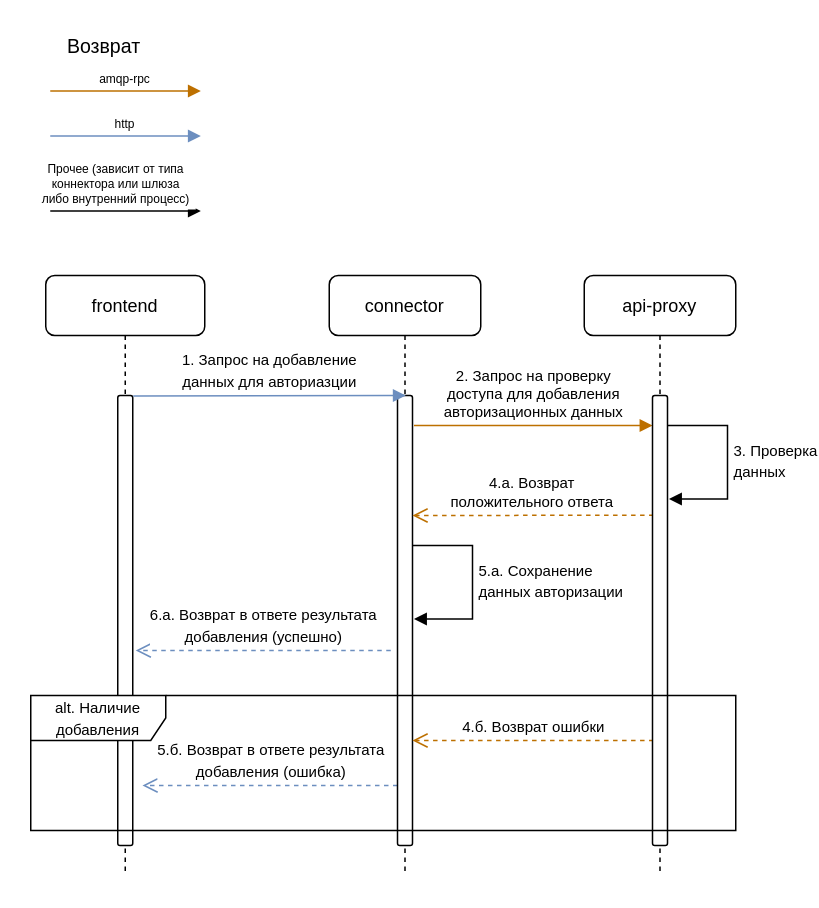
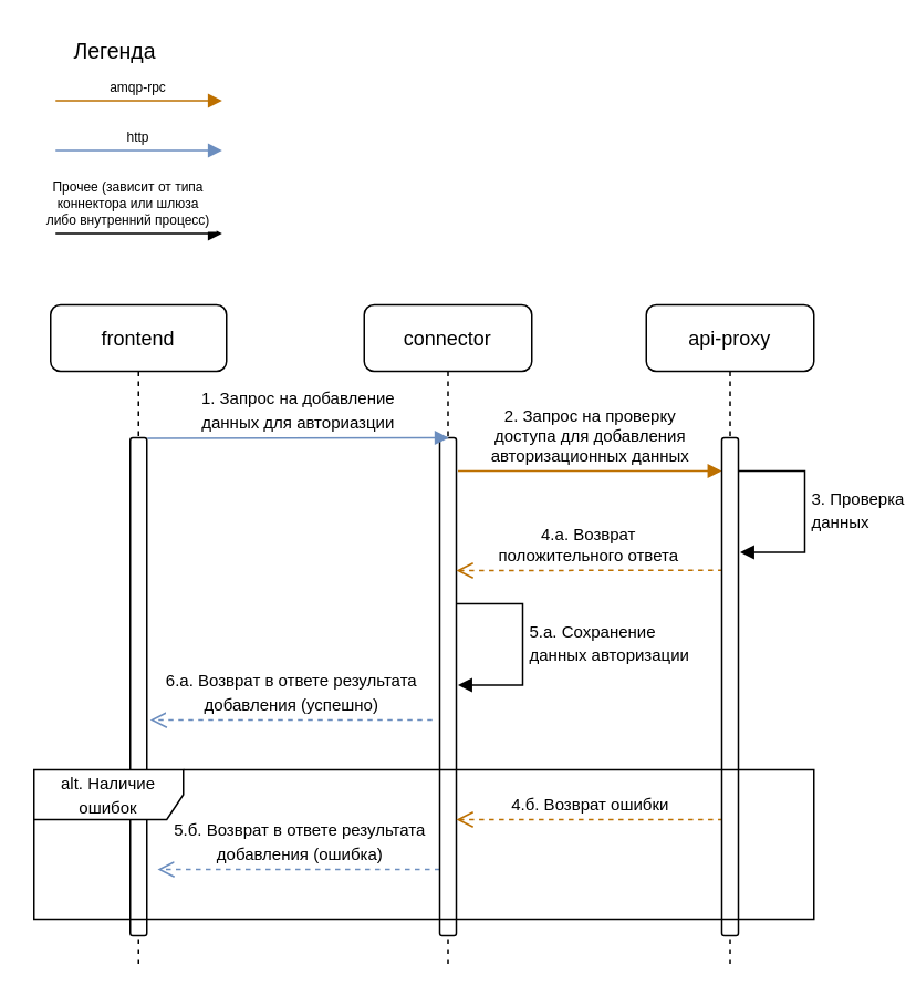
  <mxCell id="0" />
  <mxCell id="1" parent="0" />
  <mxCell id="2" value="frontend" style="shape=umlLifeline;perimeter=lifelinePerimeter;container=1;collapsible=0;recursiveResize=0;rounded=1;shadow=0;strokeWidth=1;fontSize=12;" parent="1" vertex="1"><mxGeometry x="30" y="183" width="106" height="400" as="geometry" /></mxCell>
  <mxCell id="3" value="" style="points=[];perimeter=orthogonalPerimeter;rounded=1;shadow=0;strokeWidth=1;" parent="2" vertex="1"><mxGeometry x="48" y="80" width="10" height="300" as="geometry" /></mxCell>
  <mxCell id="4" value="&lt;font style=&quot;font-size: 10px;&quot;&gt;5.б. Возврат в ответе результата&lt;br style=&quot;border-color: var(--border-color);&quot;&gt;добавления (ошибка)&lt;/font&gt;" style="html=1;verticalAlign=bottom;endArrow=open;dashed=1;endSize=8;fontSize=12;gradientColor=#7ea6e0;fillColor=#dae8fc;strokeColor=#6c8ebf;" parent="2" edge="1"><mxGeometry relative="1" as="geometry"><mxPoint x="234.5" y="340" as="sourcePoint" /><mxPoint x="64.5" y="340" as="targetPoint" /></mxGeometry></mxCell>
  <mxCell id="5" value="connector" style="shape=umlLifeline;perimeter=lifelinePerimeter;container=1;collapsible=0;recursiveResize=0;rounded=1;shadow=0;strokeWidth=1;" parent="1" vertex="1"><mxGeometry x="219" y="183" width="101" height="400" as="geometry" /></mxCell>
  <mxCell id="6" value="" style="points=[];perimeter=orthogonalPerimeter;rounded=1;shadow=0;strokeWidth=1;" parent="5" vertex="1"><mxGeometry x="45.5" y="80" width="10" height="300" as="geometry" /></mxCell>
  <mxCell id="7" value="2. Запрос на проверку &#10;доступа для добавления &#10;авторизационных данных" style="verticalAlign=bottom;endArrow=block;shadow=0;strokeWidth=1;fontSize=10;fillColor=#f0a30a;strokeColor=#BD7000;exitX=1.55;exitY=0;exitDx=0;exitDy=0;exitPerimeter=0;" parent="5" edge="1"><mxGeometry relative="1" as="geometry"><mxPoint x="56.5" y="100" as="sourcePoint" /><mxPoint x="215.5" y="100" as="targetPoint" /></mxGeometry></mxCell>
  <mxCell id="8" value="&lt;font style=&quot;font-size: 10px;&quot;&gt;4.a. Возврат &lt;br&gt;положительного ответа&lt;/font&gt;" style="html=1;verticalAlign=bottom;endArrow=open;dashed=1;endSize=8;edgeStyle=elbowEdgeStyle;elbow=vertical;curved=0;rounded=1;fillColor=#ffcd28;gradientColor=#ffa500;strokeColor=#BD7000;exitX=-0.399;exitY=0.266;exitDx=0;exitDy=0;exitPerimeter=0;" parent="5" edge="1"><mxGeometry relative="1" as="geometry"><mxPoint x="216.21" y="159.8" as="sourcePoint" /><mxPoint x="55.498" y="159.828" as="targetPoint" /></mxGeometry></mxCell>
  <mxCell id="9" value="&lt;font style=&quot;font-size: 10px&quot;&gt;5.а. Сохранение &lt;br&gt;данных авторизации&lt;br&gt;&lt;/font&gt;" style="html=1;align=left;spacingLeft=2;endArrow=block;rounded=1;edgeStyle=orthogonalEdgeStyle;curved=0;rounded=0;exitX=1.002;exitY=0.431;exitDx=0;exitDy=0;exitPerimeter=0;" parent="5" edge="1"><mxGeometry relative="1" as="geometry"><mxPoint x="55.5" y="180" as="sourcePoint" /><Array as="points"><mxPoint x="95.5" y="180" /><mxPoint x="95.5" y="229" /></Array><mxPoint x="56.5" y="229" as="targetPoint" /></mxGeometry></mxCell>
  <mxCell id="10" value="&lt;font style=&quot;font-size: 10px;&quot;&gt;4.б. Возврат ошибки&lt;/font&gt;" style="html=1;verticalAlign=bottom;endArrow=open;dashed=1;endSize=8;edgeStyle=elbowEdgeStyle;elbow=vertical;curved=0;rounded=1;fillColor=#ffcd28;gradientColor=#ffa500;strokeColor=#BD7000;exitX=-0.399;exitY=0.266;exitDx=0;exitDy=0;exitPerimeter=0;" parent="5" edge="1"><mxGeometry relative="1" as="geometry"><mxPoint x="216.21" y="310.0" as="sourcePoint" /><mxPoint x="55.498" y="310.028" as="targetPoint" /></mxGeometry></mxCell>
  <mxCell id="11" value="api-proxy" style="shape=umlLifeline;perimeter=lifelinePerimeter;container=1;collapsible=0;recursiveResize=0;rounded=1;shadow=0;strokeWidth=1;size=40;" parent="1" vertex="1"><mxGeometry x="389" y="183" width="101" height="400" as="geometry" /></mxCell>
  <mxCell id="12" value="" style="points=[];perimeter=orthogonalPerimeter;rounded=1;shadow=0;strokeWidth=1;" parent="11" vertex="1"><mxGeometry x="45.5" y="80" width="10" height="300" as="geometry" /></mxCell>
  <mxCell id="13" value="&lt;font style=&quot;font-size: 10px&quot;&gt;3. Проверка&lt;br style=&quot;border-color: var(--border-color);&quot;&gt;&lt;span style=&quot;border-color: var(--border-color);&quot;&gt;данных&lt;/span&gt;&lt;br&gt;&lt;/font&gt;" style="html=1;align=left;spacingLeft=2;endArrow=block;rounded=1;edgeStyle=orthogonalEdgeStyle;curved=0;rounded=0;exitX=1.002;exitY=0.431;exitDx=0;exitDy=0;exitPerimeter=0;" parent="11" edge="1"><mxGeometry relative="1" as="geometry"><mxPoint x="55.5" y="100" as="sourcePoint" /><Array as="points"><mxPoint x="95.5" y="100" /><mxPoint x="95.5" y="149" /></Array><mxPoint x="56.5" y="149" as="targetPoint" /></mxGeometry></mxCell>
  <mxCell id="14" value="&lt;font style=&quot;font-size: 10px&quot;&gt;1. Запрос на добавление &lt;br&gt;данных для авториазции&lt;/font&gt;" style="html=1;verticalAlign=bottom;endArrow=block;fontSize=12;gradientColor=#7ea6e0;fillColor=#dae8fc;strokeColor=#6c8ebf;exitX=1.031;exitY=0.001;exitDx=0;exitDy=0;exitPerimeter=0;" parent="1" source="3" edge="1"><mxGeometry width="80" relative="1" as="geometry"><mxPoint x="88" y="261.95" as="sourcePoint" /><mxPoint x="270" y="263" as="targetPoint" /></mxGeometry></mxCell>
  <mxCell id="15" value="&lt;span style=&quot;font-size: 10px&quot;&gt;6.а. Возврат в ответе результата &lt;br&gt;добавления (успешно)&lt;/span&gt;" style="html=1;verticalAlign=bottom;endArrow=open;dashed=1;endSize=8;fontSize=12;gradientColor=#7ea6e0;fillColor=#dae8fc;strokeColor=#6c8ebf;" parent="1" edge="1"><mxGeometry relative="1" as="geometry"><mxPoint x="260" y="433" as="sourcePoint" /><mxPoint x="90" y="433" as="targetPoint" /></mxGeometry></mxCell>
- <mxCell id="16" value="&lt;font style=&quot;font-size: 10px;&quot;&gt;alt. Наличие добавления&lt;/font&gt;" style="shape=umlFrame;whiteSpace=wrap;html=1;pointerEvents=0;width=90;height=30;rounded=1;" parent="1" vertex="1"><mxGeometry x="20" y="463" width="470" height="90" as="geometry" /></mxCell>
+ <mxCell id="16" value="&lt;font style=&quot;font-size: 10px;&quot;&gt;alt. Наличие ошибок&lt;/font&gt;" style="shape=umlFrame;whiteSpace=wrap;html=1;pointerEvents=0;width=90;height=30;rounded=1;" parent="1" vertex="1"><mxGeometry x="20" y="463" width="470" height="90" as="geometry" /></mxCell>
  <mxCell id="17" value="amqp-rpc" style="verticalAlign=bottom;endArrow=block;shadow=0;strokeWidth=1;fontSize=8;entryX=-0.033;entryY=0.001;entryDx=0;entryDy=0;entryPerimeter=0;fillColor=#f0a30a;strokeColor=#BD7000;" parent="1" edge="1"><mxGeometry relative="1" as="geometry"><mxPoint x="33" y="60" as="sourcePoint" /><mxPoint x="133.37" y="60" as="targetPoint" /></mxGeometry></mxCell>
  <mxCell id="18" value="http" style="verticalAlign=bottom;endArrow=block;shadow=0;strokeWidth=1;fontSize=8;entryX=-0.033;entryY=0.001;entryDx=0;entryDy=0;entryPerimeter=0;gradientColor=#7ea6e0;fillColor=#dae8fc;strokeColor=#6c8ebf;" parent="1" edge="1"><mxGeometry relative="1" as="geometry"><mxPoint x="33" y="90" as="sourcePoint" /><mxPoint x="133.37" y="90" as="targetPoint" /></mxGeometry></mxCell>
  <mxCell id="19" value="Прочее (зависит от типа &#10;коннектора или шлюза&#10; либо внутренний процесс) " style="verticalAlign=bottom;endArrow=block;shadow=0;strokeWidth=1;fontSize=8;entryX=-0.033;entryY=0.001;entryDx=0;entryDy=0;entryPerimeter=0;" parent="1" edge="1"><mxGeometry x="-0.115" relative="1" as="geometry"><mxPoint x="33" y="140" as="sourcePoint" /><mxPoint x="133.37" y="140" as="targetPoint" /><mxPoint as="offset" /></mxGeometry></mxCell>
- <mxCell id="20" value="Возврат" style="text;html=1;strokeColor=none;fillColor=none;align=center;verticalAlign=middle;whiteSpace=wrap;rounded=0;fontSize=13;" parent="1" vertex="1"><mxGeometry x="49" y="20" width="40" height="20" as="geometry" /></mxCell>
+ <mxCell id="20" value="Легенда" style="text;html=1;strokeColor=none;fillColor=none;align=center;verticalAlign=middle;whiteSpace=wrap;rounded=0;fontSize=13;" parent="1" vertex="1"><mxGeometry x="49" y="20" width="40" height="20" as="geometry" /></mxCell>
